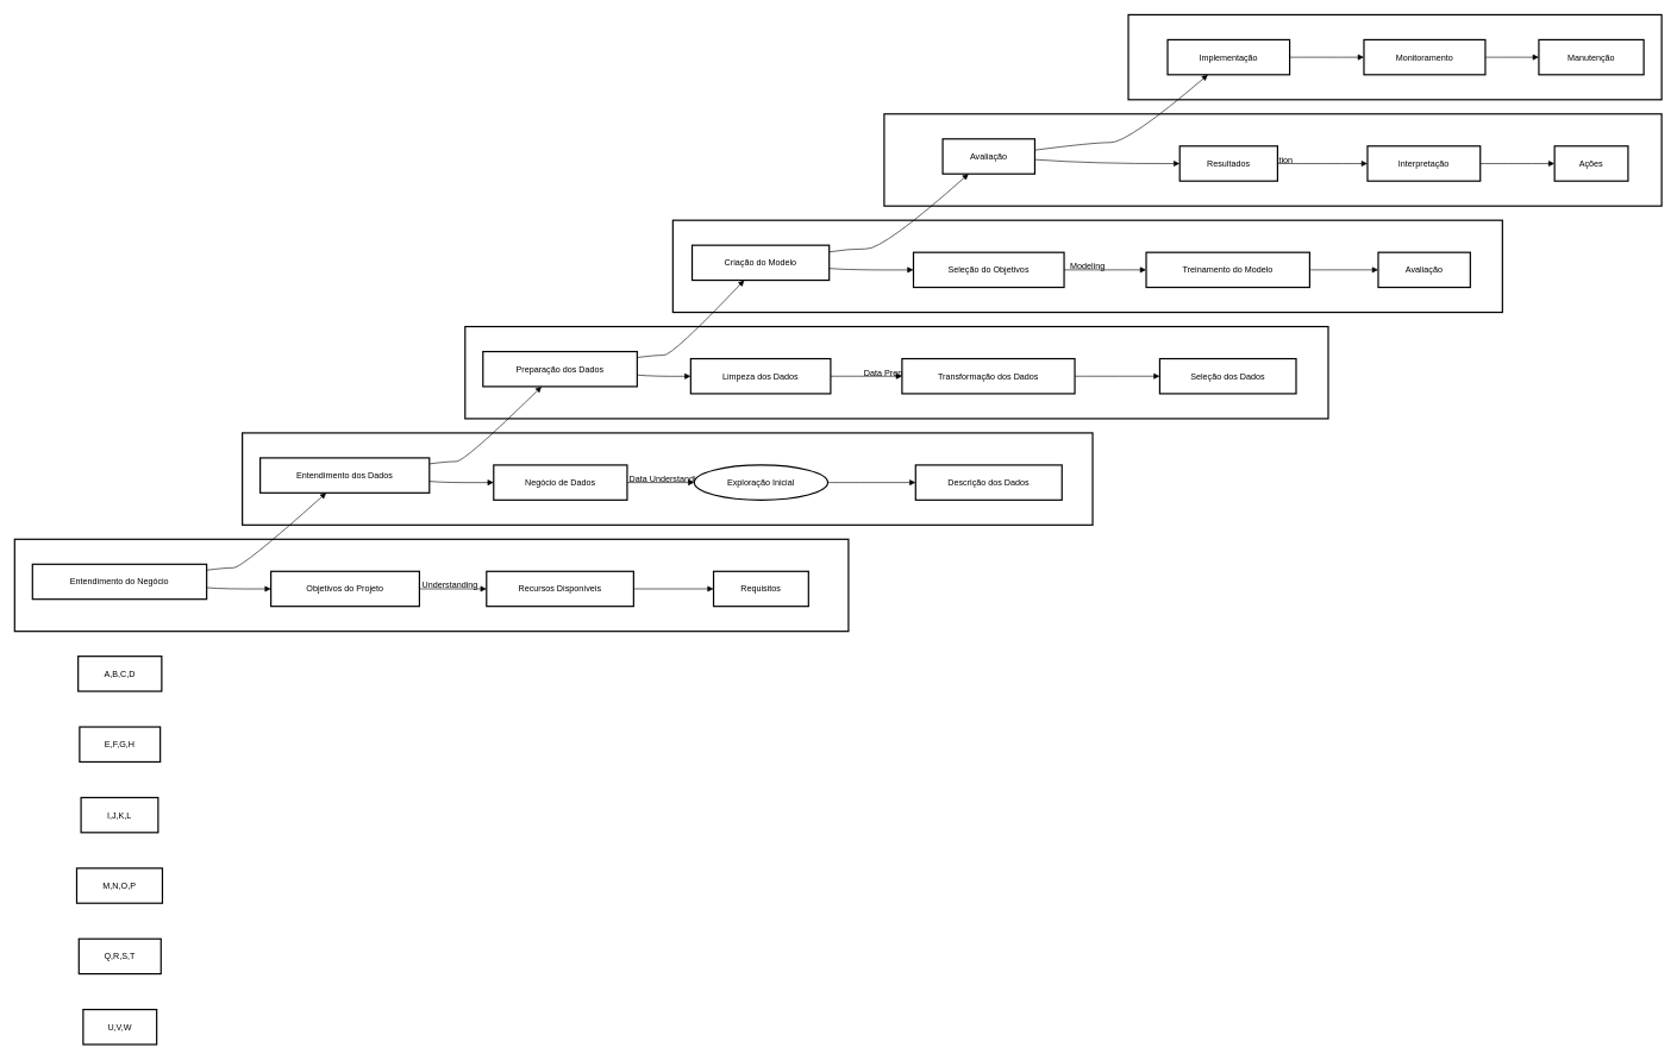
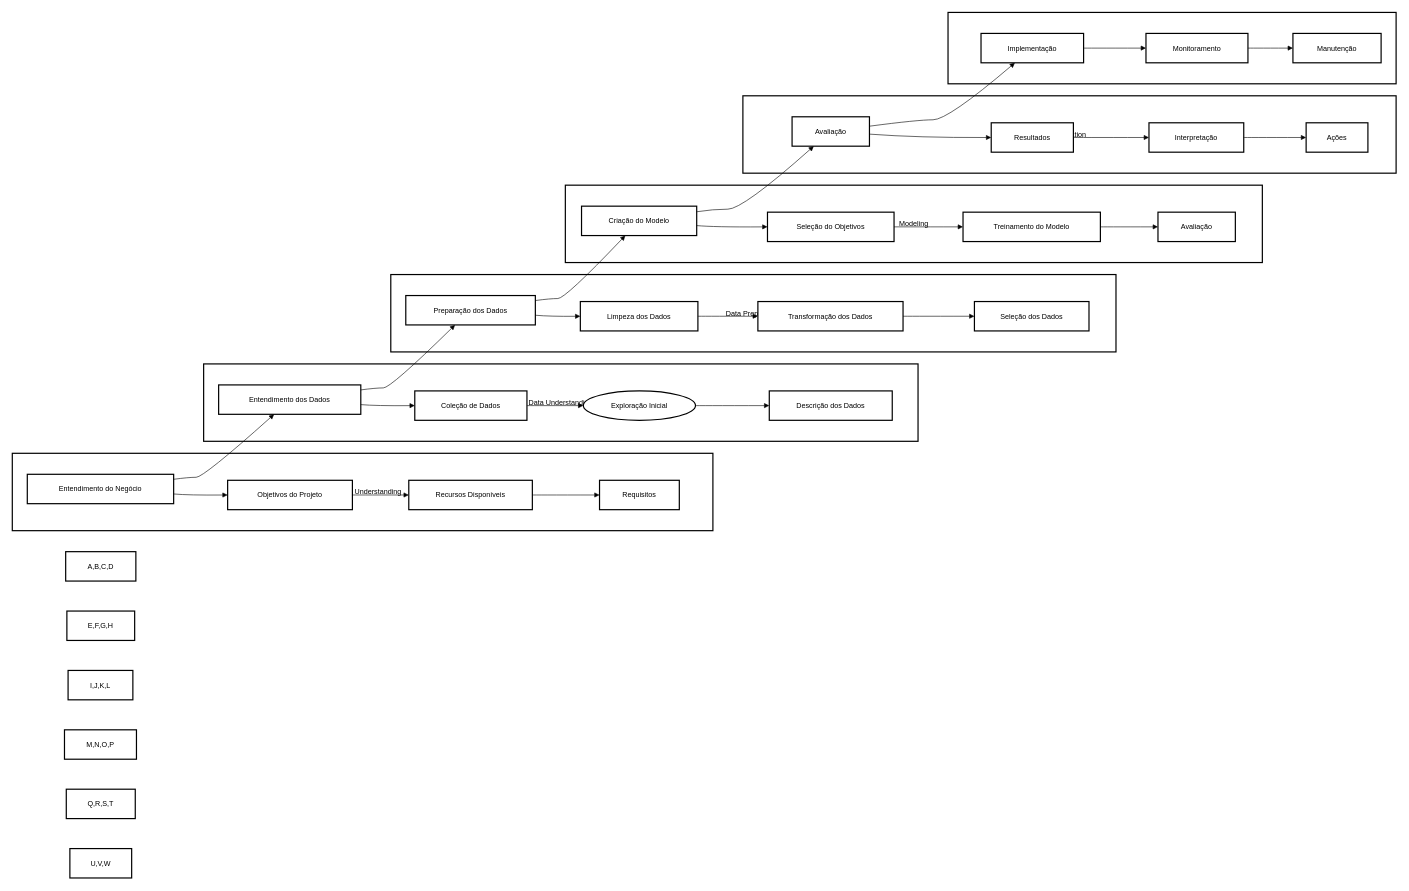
  <mxCell id="0" />
  <mxCell id="1" parent="0" />
  <mxCell id="2" value="Deployment" style="whiteSpace=wrap;strokeWidth=2;" vertex="1" parent="1"><mxGeometry x="1580" y="20" width="747" height="119" as="geometry" /></mxCell>
  <mxCell id="3" value="Evaluation" style="whiteSpace=wrap;strokeWidth=2;" vertex="1" parent="1"><mxGeometry x="1238" y="159" width="1089" height="129" as="geometry" /></mxCell>
  <mxCell id="4" value="Modeling" style="whiteSpace=wrap;strokeWidth=2;" vertex="1" parent="1"><mxGeometry x="942" y="308" width="1162" height="129" as="geometry" /></mxCell>
  <mxCell id="5" value="Data Preparation" style="whiteSpace=wrap;strokeWidth=2;" vertex="1" parent="1"><mxGeometry x="651" y="457" width="1209" height="129" as="geometry" /></mxCell>
  <mxCell id="6" value="Data Understanding" style="whiteSpace=wrap;strokeWidth=2;" vertex="1" parent="1"><mxGeometry x="339" y="606" width="1191" height="129" as="geometry" /></mxCell>
  <mxCell id="7" value="Business Understanding" style="whiteSpace=wrap;strokeWidth=2;" vertex="1" parent="1"><mxGeometry x="20" y="755" width="1168" height="129" as="geometry" /></mxCell>
  <mxCell id="8" value="Entendimento do Negócio" style="whiteSpace=wrap;strokeWidth=2;" vertex="1" parent="1"><mxGeometry x="45" y="790" width="244" height="49" as="geometry" /></mxCell>
  <mxCell id="9" value="Objetivos do Projeto" style="whiteSpace=wrap;strokeWidth=2;" vertex="1" parent="1"><mxGeometry x="379" y="800" width="208" height="49" as="geometry" /></mxCell>
  <mxCell id="10" value="Recursos Disponíveis" style="whiteSpace=wrap;strokeWidth=2;" vertex="1" parent="1"><mxGeometry x="681" y="800" width="206" height="49" as="geometry" /></mxCell>
  <mxCell id="11" value="Requisitos" style="whiteSpace=wrap;strokeWidth=2;" vertex="1" parent="1"><mxGeometry x="999" y="800" width="133" height="49" as="geometry" /></mxCell>
  <mxCell id="12" value="Entendimento dos Dados" style="whiteSpace=wrap;strokeWidth=2;" vertex="1" parent="1"><mxGeometry x="364" y="641" width="237" height="49" as="geometry" /></mxCell>
- <mxCell id="13" value="Negócio de Dados" style="whiteSpace=wrap;strokeWidth=2;" vertex="1" parent="1"><mxGeometry x="691" y="651" width="187" height="49" as="geometry" /></mxCell>
+ <mxCell id="13" value="Coleção de Dados" style="whiteSpace=wrap;strokeWidth=2;" vertex="1" parent="1"><mxGeometry x="691" y="651" width="187" height="49" as="geometry" /></mxCell>
  <mxCell id="14" value="Exploração Inicial" style="ellipse;whiteSpace=wrap;strokeWidth=2;" vertex="1" parent="1"><mxGeometry x="972" y="651" width="187" height="49" as="geometry" /></mxCell>
  <mxCell id="15" value="Descrição dos Dados" style="whiteSpace=wrap;strokeWidth=2;" vertex="1" parent="1"><mxGeometry x="1282" y="651" width="205" height="49" as="geometry" /></mxCell>
  <mxCell id="16" value="Preparação dos Dados" style="whiteSpace=wrap;strokeWidth=2;" vertex="1" parent="1"><mxGeometry x="676" y="492" width="216" height="49" as="geometry" /></mxCell>
  <mxCell id="17" value="Limpeza dos Dados" style="whiteSpace=wrap;strokeWidth=2;" vertex="1" parent="1"><mxGeometry x="967" y="502" width="196" height="49" as="geometry" /></mxCell>
  <mxCell id="18" value="Transformação dos Dados" style="whiteSpace=wrap;strokeWidth=2;" vertex="1" parent="1"><mxGeometry x="1263" y="502" width="242" height="49" as="geometry" /></mxCell>
  <mxCell id="19" value="Seleção dos Dados" style="whiteSpace=wrap;strokeWidth=2;" vertex="1" parent="1"><mxGeometry x="1624" y="502" width="191" height="49" as="geometry" /></mxCell>
  <mxCell id="20" value="Criação do Modelo" style="whiteSpace=wrap;strokeWidth=2;" vertex="1" parent="1"><mxGeometry x="969" y="343" width="192" height="49" as="geometry" /></mxCell>
  <mxCell id="21" value="Seleção do Objetivos" style="whiteSpace=wrap;strokeWidth=2;" vertex="1" parent="1"><mxGeometry x="1279" y="353" width="211" height="49" as="geometry" /></mxCell>
  <mxCell id="22" value="Treinamento do Modelo" style="whiteSpace=wrap;strokeWidth=2;" vertex="1" parent="1"><mxGeometry x="1605" y="353" width="229" height="49" as="geometry" /></mxCell>
  <mxCell id="23" value="Avaliação" style="whiteSpace=wrap;strokeWidth=2;" vertex="1" parent="1"><mxGeometry x="1930" y="353" width="129" height="49" as="geometry" /></mxCell>
  <mxCell id="24" value="Avaliação" style="whiteSpace=wrap;strokeWidth=2;" vertex="1" parent="1"><mxGeometry x="1320" y="194" width="129" height="49" as="geometry" /></mxCell>
  <mxCell id="25" value="Resultados" style="whiteSpace=wrap;strokeWidth=2;" vertex="1" parent="1"><mxGeometry x="1652" y="204" width="137" height="49" as="geometry" /></mxCell>
  <mxCell id="26" value="Interpretação" style="whiteSpace=wrap;strokeWidth=2;" vertex="1" parent="1"><mxGeometry x="1915" y="204" width="158" height="49" as="geometry" /></mxCell>
  <mxCell id="27" value="Ações" style="whiteSpace=wrap;strokeWidth=2;" vertex="1" parent="1"><mxGeometry x="2177" y="204" width="103" height="49" as="geometry" /></mxCell>
  <mxCell id="28" value="Implementação" style="whiteSpace=wrap;strokeWidth=2;" vertex="1" parent="1"><mxGeometry x="1635" y="55" width="171" height="49" as="geometry" /></mxCell>
  <mxCell id="29" value="Monitoramento" style="whiteSpace=wrap;strokeWidth=2;" vertex="1" parent="1"><mxGeometry x="1910" y="55" width="170" height="49" as="geometry" /></mxCell>
  <mxCell id="30" value="Manutenção" style="whiteSpace=wrap;strokeWidth=2;" vertex="1" parent="1"><mxGeometry x="2155" y="55" width="147" height="49" as="geometry" /></mxCell>
  <mxCell id="31" value="A,B,C,D" style="whiteSpace=wrap;strokeWidth=2;" vertex="1" parent="1"><mxGeometry x="109" y="919" width="117" height="49" as="geometry" /></mxCell>
  <mxCell id="32" value="E,F,G,H" style="whiteSpace=wrap;strokeWidth=2;" vertex="1" parent="1"><mxGeometry x="111" y="1018" width="113" height="49" as="geometry" /></mxCell>
  <mxCell id="33" value="I,J,K,L" style="whiteSpace=wrap;strokeWidth=2;" vertex="1" parent="1"><mxGeometry x="113" y="1117" width="108" height="49" as="geometry" /></mxCell>
  <mxCell id="34" value="M,N,O,P" style="whiteSpace=wrap;strokeWidth=2;" vertex="1" parent="1"><mxGeometry x="107" y="1216" width="120" height="49" as="geometry" /></mxCell>
  <mxCell id="35" value="Q,R,S,T" style="whiteSpace=wrap;strokeWidth=2;" vertex="1" parent="1"><mxGeometry x="110" y="1315" width="115" height="49" as="geometry" /></mxCell>
  <mxCell id="36" value="U,V,W" style="whiteSpace=wrap;strokeWidth=2;" vertex="1" parent="1"><mxGeometry x="116" y="1414" width="103" height="49" as="geometry" /></mxCell>
  <mxCell id="37" value="" style="curved=1;startArrow=none;endArrow=block;exitX=1;exitY=0.67;entryX=0;entryY=0.5;" edge="1" parent="1" source="8" target="9"><mxGeometry relative="1" as="geometry"><Array as="points"><mxPoint x="314" y="825" /></Array></mxGeometry></mxCell>
  <mxCell id="38" value="" style="curved=1;startArrow=none;endArrow=block;exitX=1;exitY=0.5;entryX=0;entryY=0.5;" edge="1" parent="1" source="9" target="10"><mxGeometry relative="1" as="geometry"><Array as="points" /></mxGeometry></mxCell>
  <mxCell id="39" value="" style="curved=1;startArrow=none;endArrow=block;exitX=1;exitY=0.5;entryX=0;entryY=0.5;" edge="1" parent="1" source="10" target="11"><mxGeometry relative="1" as="geometry"><Array as="points" /></mxGeometry></mxCell>
  <mxCell id="40" value="" style="curved=1;startArrow=none;endArrow=block;exitX=1;exitY=0.67;entryX=0;entryY=0.5;" edge="1" parent="1" source="12" target="13"><mxGeometry relative="1" as="geometry"><Array as="points"><mxPoint x="626" y="676" /></Array></mxGeometry></mxCell>
  <mxCell id="41" value="" style="curved=1;startArrow=none;endArrow=block;exitX=1;exitY=0.5;entryX=0;entryY=0.5;" edge="1" parent="1" source="13" target="14"><mxGeometry relative="1" as="geometry"><Array as="points" /></mxGeometry></mxCell>
  <mxCell id="42" value="" style="curved=1;startArrow=none;endArrow=block;exitX=1;exitY=0.5;entryX=0;entryY=0.5;" edge="1" parent="1" source="14" target="15"><mxGeometry relative="1" as="geometry"><Array as="points" /></mxGeometry></mxCell>
  <mxCell id="43" value="" style="curved=1;startArrow=none;endArrow=block;exitX=1;exitY=0.67;entryX=0;entryY=0.5;" edge="1" parent="1" source="16" target="17"><mxGeometry relative="1" as="geometry"><Array as="points"><mxPoint x="917" y="527" /></Array></mxGeometry></mxCell>
  <mxCell id="44" value="" style="curved=1;startArrow=none;endArrow=block;exitX=1;exitY=0.5;entryX=0;entryY=0.5;" edge="1" parent="1" source="17" target="18"><mxGeometry relative="1" as="geometry"><Array as="points" /></mxGeometry></mxCell>
  <mxCell id="45" value="" style="curved=1;startArrow=none;endArrow=block;exitX=1;exitY=0.5;entryX=0;entryY=0.5;" edge="1" parent="1" source="18" target="19"><mxGeometry relative="1" as="geometry"><Array as="points" /></mxGeometry></mxCell>
  <mxCell id="46" value="" style="curved=1;startArrow=none;endArrow=block;exitX=1;exitY=0.66;entryX=0;entryY=0.5;" edge="1" parent="1" source="20" target="21"><mxGeometry relative="1" as="geometry"><Array as="points"><mxPoint x="1188" y="378" /></Array></mxGeometry></mxCell>
  <mxCell id="47" value="" style="curved=1;startArrow=none;endArrow=block;exitX=1;exitY=0.5;entryX=0;entryY=0.5;" edge="1" parent="1" source="21" target="22"><mxGeometry relative="1" as="geometry"><Array as="points" /></mxGeometry></mxCell>
  <mxCell id="48" value="" style="curved=1;startArrow=none;endArrow=block;exitX=1;exitY=0.5;entryX=0;entryY=0.5;" edge="1" parent="1" source="22" target="23"><mxGeometry relative="1" as="geometry"><Array as="points" /></mxGeometry></mxCell>
  <mxCell id="49" value="" style="curved=1;startArrow=none;endArrow=block;exitX=1;exitY=0.59;entryX=0;entryY=0.5;" edge="1" parent="1" source="24" target="25"><mxGeometry relative="1" as="geometry"><Array as="points"><mxPoint x="1530" y="229" /></Array></mxGeometry></mxCell>
  <mxCell id="50" value="" style="curved=1;startArrow=none;endArrow=block;exitX=1;exitY=0.5;entryX=0;entryY=0.5;" edge="1" parent="1" source="25" target="26"><mxGeometry relative="1" as="geometry"><Array as="points" /></mxGeometry></mxCell>
  <mxCell id="51" value="" style="curved=1;startArrow=none;endArrow=block;exitX=1.01;exitY=0.5;entryX=0;entryY=0.5;" edge="1" parent="1" source="26" target="27"><mxGeometry relative="1" as="geometry"><Array as="points" /></mxGeometry></mxCell>
  <mxCell id="52" value="" style="curved=1;startArrow=none;endArrow=block;exitX=1;exitY=0.5;entryX=0;entryY=0.5;" edge="1" parent="1" source="28" target="29"><mxGeometry relative="1" as="geometry"><Array as="points" /></mxGeometry></mxCell>
  <mxCell id="53" value="" style="curved=1;startArrow=none;endArrow=block;exitX=1;exitY=0.5;entryX=0;entryY=0.5;" edge="1" parent="1" source="29" target="30"><mxGeometry relative="1" as="geometry"><Array as="points" /></mxGeometry></mxCell>
  <mxCell id="54" value="" style="curved=1;startArrow=none;endArrow=block;exitX=1;exitY=0.17;entryX=0.39;entryY=1;" edge="1" parent="1" source="8" target="12"><mxGeometry relative="1" as="geometry"><Array as="points"><mxPoint x="314" y="795" /><mxPoint x="339" y="795" /></Array></mxGeometry></mxCell>
  <mxCell id="55" value="" style="curved=1;startArrow=none;endArrow=block;exitX=1;exitY=0.17;entryX=0.38;entryY=1;" edge="1" parent="1" source="12" target="16"><mxGeometry relative="1" as="geometry"><Array as="points"><mxPoint x="626" y="646" /><mxPoint x="651" y="646" /></Array></mxGeometry></mxCell>
  <mxCell id="56" value="" style="curved=1;startArrow=none;endArrow=block;exitX=1;exitY=0.17;entryX=0.38;entryY=1;" edge="1" parent="1" source="16" target="20"><mxGeometry relative="1" as="geometry"><Array as="points"><mxPoint x="917" y="497" /><mxPoint x="942" y="497" /></Array></mxGeometry></mxCell>
  <mxCell id="57" value="" style="curved=1;startArrow=none;endArrow=block;exitX=1;exitY=0.19;entryX=0.28;entryY=1;" edge="1" parent="1" source="20" target="24"><mxGeometry relative="1" as="geometry"><Array as="points"><mxPoint x="1188" y="348" /><mxPoint x="1238" y="348" /></Array></mxGeometry></mxCell>
  <mxCell id="58" value="" style="curved=1;startArrow=none;endArrow=block;exitX=1;exitY=0.32;entryX=0.33;entryY=1;" edge="1" parent="1" source="24" target="28"><mxGeometry relative="1" as="geometry"><Array as="points"><mxPoint x="1530" y="199" /><mxPoint x="1580" y="199" /></Array></mxGeometry></mxCell>
